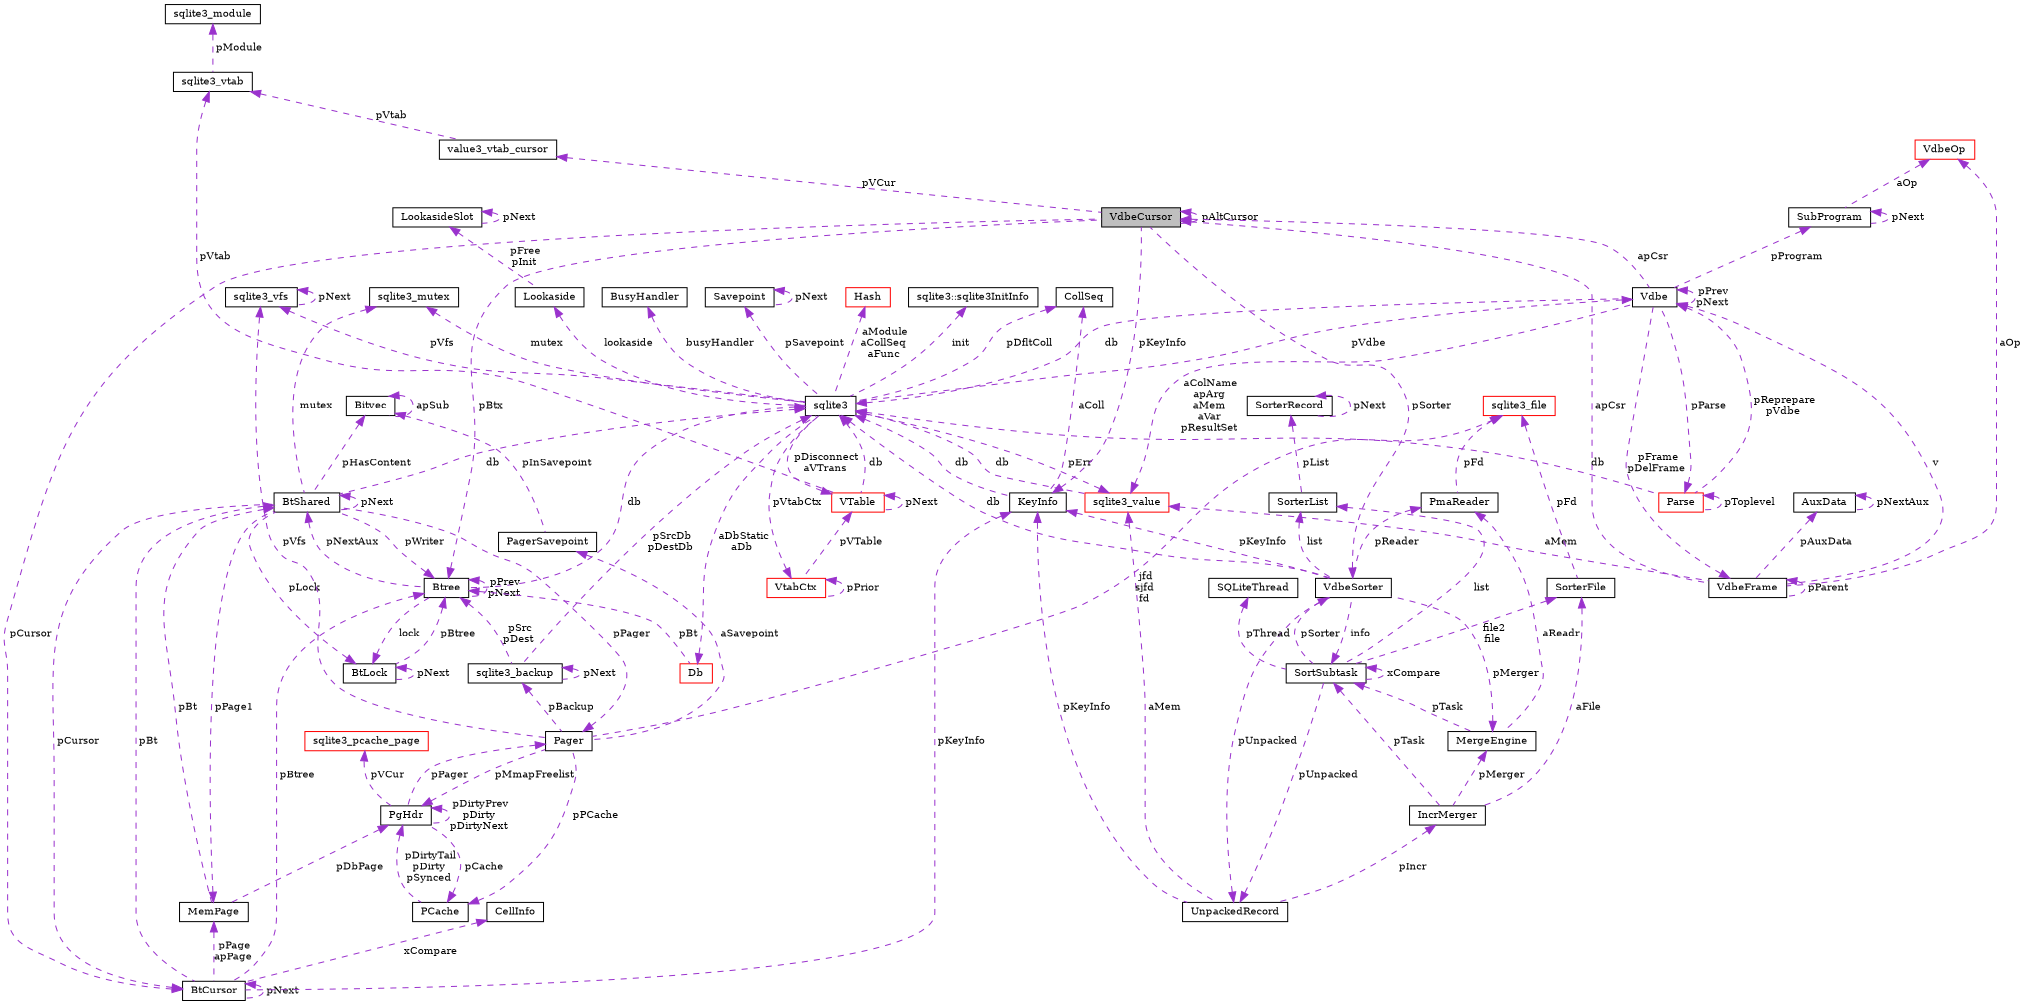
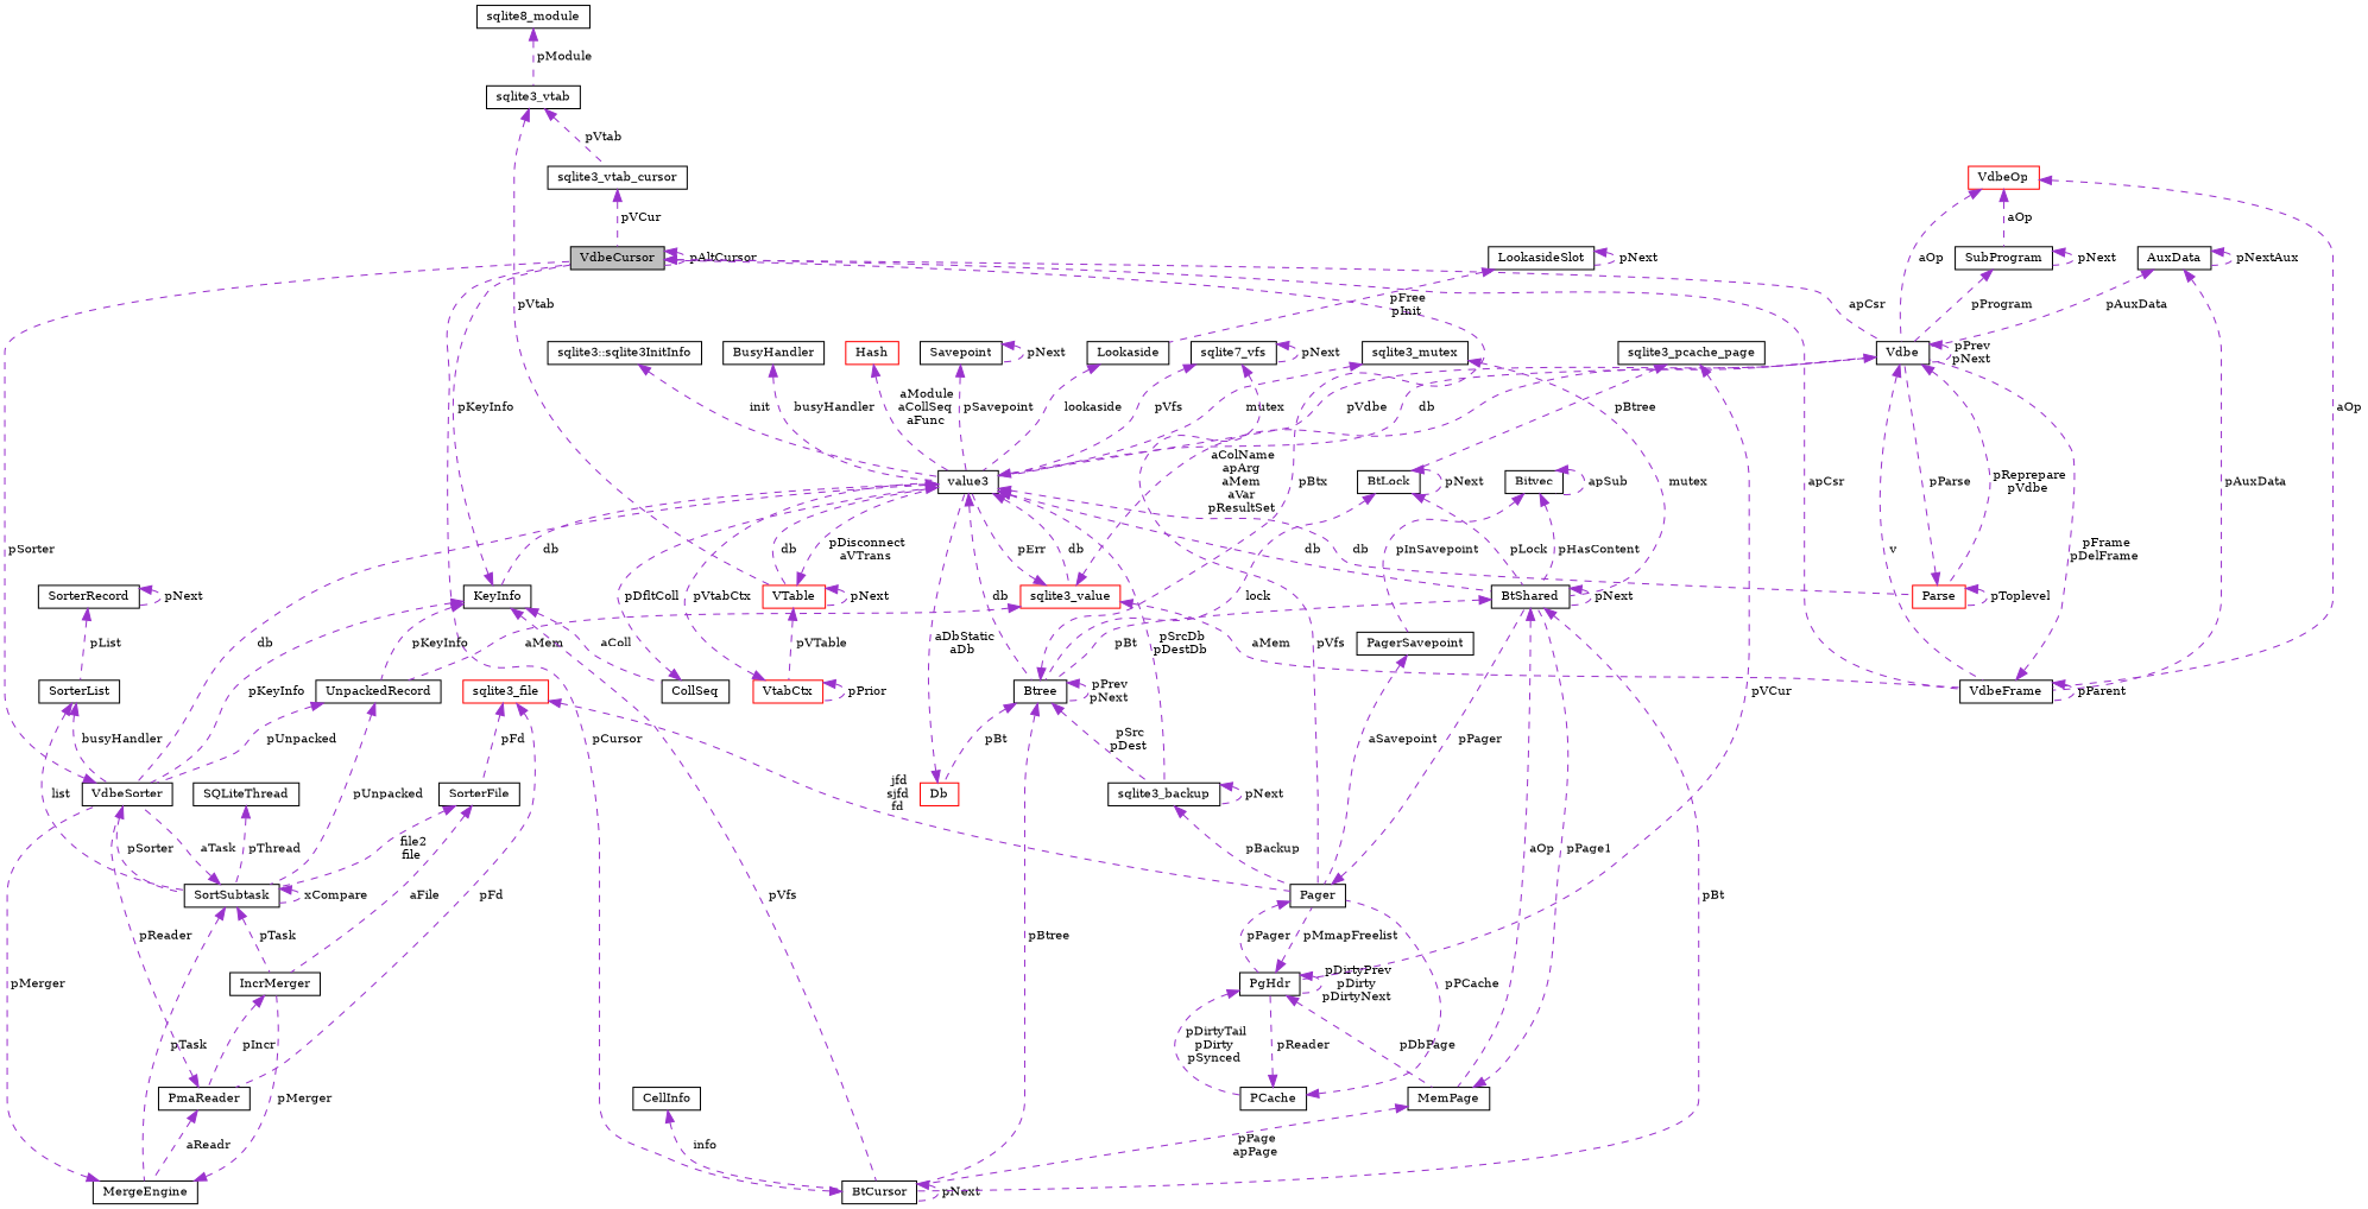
  digraph {
    fontname="DejaVu Serif"
    node [color=black fillcolor=white fontname="DejaVu Serif" fontsize=10 shape=record style=filled]
    edge [color=darkorchid3 dir=back fontname="DejaVu Serif" fontsize=10 labelfontname=Helvetica labelfontsize=10 style=dashed]
    n1 [fillcolor=grey75 fontcolor=black height=0.2 label=VdbeCursor width=0.4]
    n2 [height=0.2 label=Vdbe width=0.4]
    n3 [height=0.2 label=VdbeFrame width=0.4]
-   n4 [height=0.2 label=sqlite3 width=0.4]
+   n4 [height=0.2 label=value3 width=0.4]
    n5 [color=red height=0.2 label=Parse width=0.4]
    n6 [height=0.2 label=BtCursor width=0.4]
    n7 [height=0.2 label=BtShared width=0.4]
    n8 [height=0.2 label=Btree width=0.4]
    n9 [height=0.2 label=MemPage width=0.4]
    n10 [height=0.2 label=CellInfo width=0.4]
    n11 [height=0.2 label=sqlite3_backup width=0.4]
    n12 [color=red height=0.2 label=Db width=0.4]
    n13 [height=0.2 label=BtLock width=0.4]
    n14 [color=red height=0.2 label=sqlite3_value width=0.4]
    n15 [color=red height=0.2 label=VTable width=0.4]
    n16 [height=0.2 label=KeyInfo width=0.4]
    n17 [height=0.2 label=VdbeSorter width=0.4]
    n18 [height=0.2 label=UnpackedRecord width=0.4]
    n19 [color=red height=0.2 label=VtabCtx width=0.4]
    n20 [height=0.2 label=Pager width=0.4]
    n21 [height=0.2 label=SortSubtask width=0.4]
    n22 [height=0.2 label=AuxData width=0.4]
    n23 [color=red height=0.2 label=VdbeOp width=0.4]
    n24 [height=0.2 label=SubProgram width=0.4]
    n25 [height=0.2 label=Savepoint width=0.4]
    n26 [height=0.2 label=Lookaside width=0.4]
    n27 [height=0.2 label=LookasideSlot width=0.4]
    n28 [height=0.2 label=sqlite3_mutex width=0.4]
-   n29 [height=0.2 label=sqlite3_vfs width=0.4]
+   n29 [height=0.2 label=sqlite7_vfs width=0.4]
    n30 [height=0.2 label=PgHdr width=0.4]
    n31 [height=0.2 label="sqlite3::sqlite3InitInfo" width=0.4]
    n32 [height=0.2 label=BusyHandler width=0.4]
    n33 [height=0.2 label=sqlite3_vtab width=0.4]
-   n34 [height=0.2 label=value3_vtab_cursor width=0.4]
-   n35 [height=0.2 label=sqlite3_module width=0.4]
+   n34 [height=0.2 label=sqlite3_vtab_cursor width=0.4]
+   n35 [height=0.2 label=sqlite8_module width=0.4]
    n36 [height=0.2 label=CollSeq width=0.4]
    n37 [color=red height=0.2 label=Hash width=0.4]
    n38 [height=0.2 label=Bitvec width=0.4]
    n39 [height=0.2 label=PagerSavepoint width=0.4]
    n40 [height=0.2 label=PCache width=0.4]
-   n41 [color=red height=0.2 label=sqlite3_pcache_page width=0.4]
+   n41 [height=0.2 label=sqlite3_pcache_page width=0.4]
    n42 [color=red height=0.2 label=sqlite3_file width=0.4]
    n43 [height=0.2 label=PmaReader width=0.4]
    n44 [height=0.2 label=SorterFile width=0.4]
    n45 [height=0.2 label=MergeEngine width=0.4]
    n46 [height=0.2 label=IncrMerger width=0.4]
    n47 [height=0.2 label=SorterList width=0.4]
    n48 [height=0.2 label=SorterRecord width=0.4]
    n49 [height=0.2 label=SQLiteThread width=0.4]
    n1 -> n1 [label=" pAltCursor"]
    n1 -> n2 [label=" apCsr"]
    n1 -> n3 [label=" apCsr"]
    n2 -> n2 [label=" pPrev\npNext"]
    n2 -> n3 [label=" v"]
    n2 -> n4 [label=" pVdbe"]
    n2 -> n5 [label=" pReprepare\npVdbe"]
    n3 -> n2 [label=" pFrame\npDelFrame"]
    n3 -> n3 [label=" pParent"]
    n4 -> n2 [label=" db"]
    n4 -> n5 [label=" db"]
    n4 -> n7 [label=" db"]
    n4 -> n8 [label=" db"]
    n4 -> n11 [label=" pSrcDb\npDestDb"]
    n4 -> n14 [label=" db"]
    n4 -> n15 [label=" db"]
    n4 -> n16 [label=" db"]
    n4 -> n17 [label=" db"]
    n5 -> n2 [label=" pParse"]
    n5 -> n5 [label=" pToplevel"]
    n6 -> n1 [label=" pCursor"]
    n6 -> n6 [label=" pNext"]
-   n6 -> n7 [label=" pCursor"]
    n7 -> n6 [label=" pBt"]
    n7 -> n7 [label=" pNext"]
-   n7 -> n8 [label=" pNextAux"]
-   n7 -> n9 [label=" pBt"]
+   n7 -> n8 [label=" pBt"]
+   n7 -> n9 [label=" aOp"]
    n8 -> n1 [label=" pBtx"]
    n8 -> n6 [label=" pBtree"]
-   n8 -> n7 [label=" pWriter"]
    n8 -> n8 [label=" pPrev\npNext"]
    n8 -> n11 [label=" pSrc\npDest"]
    n8 -> n12 [label=" pBt"]
-   n8 -> n13 [label=" pBtree"]
+   n41 -> n13 [label=" pBtree"]
    n9 -> n6 [label=" pPage\napPage"]
    n9 -> n7 [label=" pPage1"]
-   n10 -> n6 [label=" xCompare"]
+   n10 -> n6 [label=" info"]
    n11 -> n11 [label=" pNext"]
    n11 -> n20 [label=" pBackup"]
    n12 -> n4 [label=" aDbStatic\naDb"]
    n13 -> n7 [label=" pLock"]
    n13 -> n8 [label=" lock"]
    n13 -> n13 [label=" pNext"]
    n14 -> n2 [label=" aColName\napArg\naMem\naVar\npResultSet"]
    n14 -> n3 [label=" aMem"]
    n14 -> n4 [label=" pErr"]
    n14 -> n18 [label=" aMem"]
    n15 -> n4 [label=" pDisconnect\naVTrans"]
    n15 -> n15 [label=" pNext"]
    n15 -> n19 [label=" pVTable"]
    n16 -> n1 [label=" pKeyInfo"]
-   n16 -> n6 [label=" pKeyInfo"]
+   n16 -> n6 [label=" pVfs"]
    n16 -> n17 [label=" pKeyInfo"]
    n16 -> n18 [label=" pKeyInfo"]
    n17 -> n1 [label=" pSorter"]
    n17 -> n21 [label=" pSorter"]
    n18 -> n17 [label=" pUnpacked"]
    n18 -> n21 [label=" pUnpacked"]
    n19 -> n4 [label=" pVtabCtx"]
    n19 -> n19 [label=" pPrior"]
    n20 -> n7 [label=" pPager"]
    n20 -> n30 [label=" pPager"]
-   n21 -> n17 [label=" info"]
+   n21 -> n17 [label=" aTask"]
    n21 -> n21 [label=" xCompare"]
    n21 -> n45 [label=" pTask"]
    n21 -> n46 [label=" pTask"]
+   n22 -> n2 [label=" pAuxData"]
    n22 -> n3 [label=" pAuxData"]
    n22 -> n22 [label=" pNextAux"]
+   n23 -> n2 [label=" aOp"]
    n23 -> n3 [label=" aOp"]
    n23 -> n24 [label=" aOp"]
    n24 -> n2 [label=" pProgram"]
    n24 -> n24 [label=" pNext"]
    n25 -> n4 [label=" pSavepoint"]
    n25 -> n25 [label=" pNext"]
    n26 -> n4 [label=" lookaside"]
    n27 -> n26 [label=" pFree\npInit"]
    n27 -> n27 [label=" pNext"]
    n28 -> n4 [label=" mutex"]
    n28 -> n7 [label=" mutex"]
    n29 -> n4 [label=" pVfs"]
    n29 -> n20 [label=" pVfs"]
    n29 -> n29 [label=" pNext"]
    n30 -> n9 [label=" pDbPage"]
    n30 -> n20 [label=" pMmapFreelist"]
    n30 -> n30 [label=" pDirtyPrev\npDirty\npDirtyNext"]
    n30 -> n40 [label=" pDirtyTail\npDirty\npSynced"]
    n31 -> n4 [label=" init"]
    n32 -> n4 [label=" busyHandler"]
    n33 -> n15 [label=" pVtab"]
    n33 -> n34 [label=" pVtab"]
    n34 -> n1 [label=" pVCur"]
    n35 -> n33 [label=" pModule"]
    n36 -> n4 [label=" pDfltColl"]
-   n36 -> n16 [label=" aColl"]
+   n16 -> n36 [label=" aColl"]
    n37 -> n4 [label=" aModule\naCollSeq\naFunc"]
    n38 -> n7 [label=" pHasContent"]
    n38 -> n38 [label=" apSub"]
    n38 -> n39 [label=" pInSavepoint"]
    n39 -> n20 [label=" aSavepoint"]
    n40 -> n20 [label=" pPCache"]
-   n40 -> n30 [label=" pCache"]
+   n40 -> n30 [label=" pReader"]
    n41 -> n30 [label=" pVCur"]
    n42 -> n20 [label=" jfd\nsjfd\nfd"]
    n42 -> n43 [label=" pFd"]
    n42 -> n44 [label=" pFd"]
    n43 -> n17 [label=" pReader"]
    n43 -> n45 [label=" aReadr"]
    n44 -> n21 [label=" file2\nfile"]
    n44 -> n46 [label=" aFile"]
    n45 -> n17 [label=" pMerger"]
    n45 -> n46 [label=" pMerger"]
-   n46 -> n18 [label=" pIncr"]
-   n47 -> n17 [label=" list"]
+   n46 -> n43 [label=" pIncr"]
+   n47 -> n17 [label=" busyHandler"]
    n47 -> n21 [label=" list"]
    n48 -> n47 [label=" pList"]
    n48 -> n48 [label=" pNext"]
    n49 -> n21 [label=" pThread"]
  }
